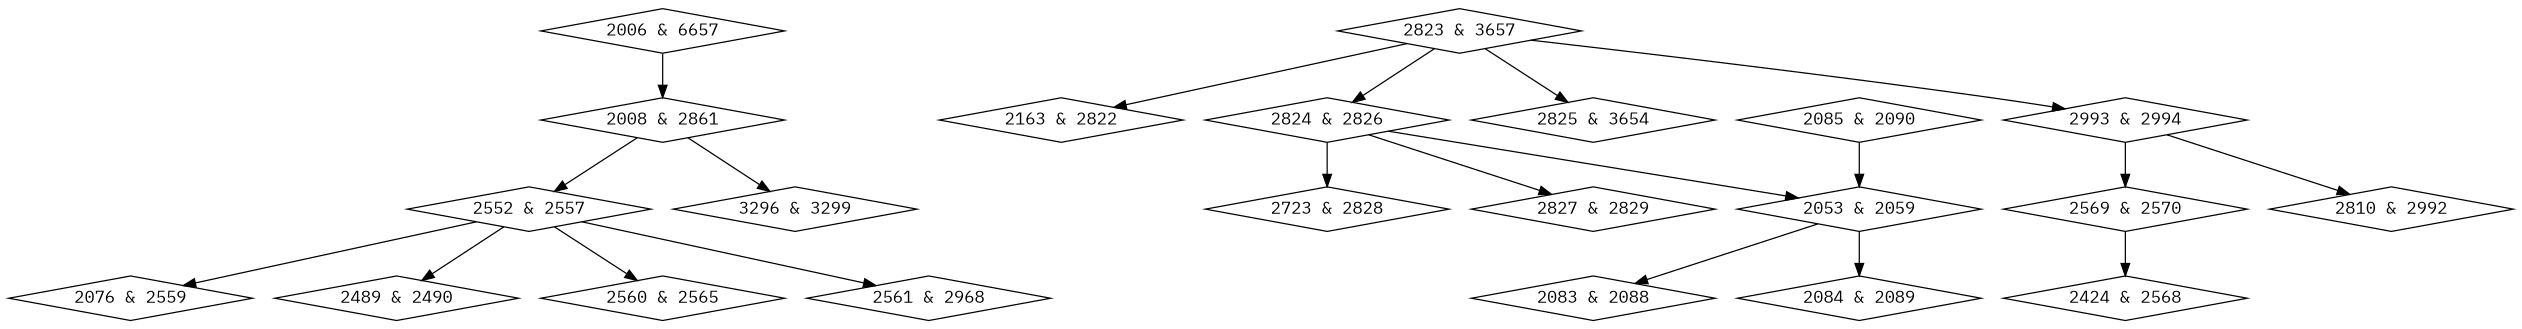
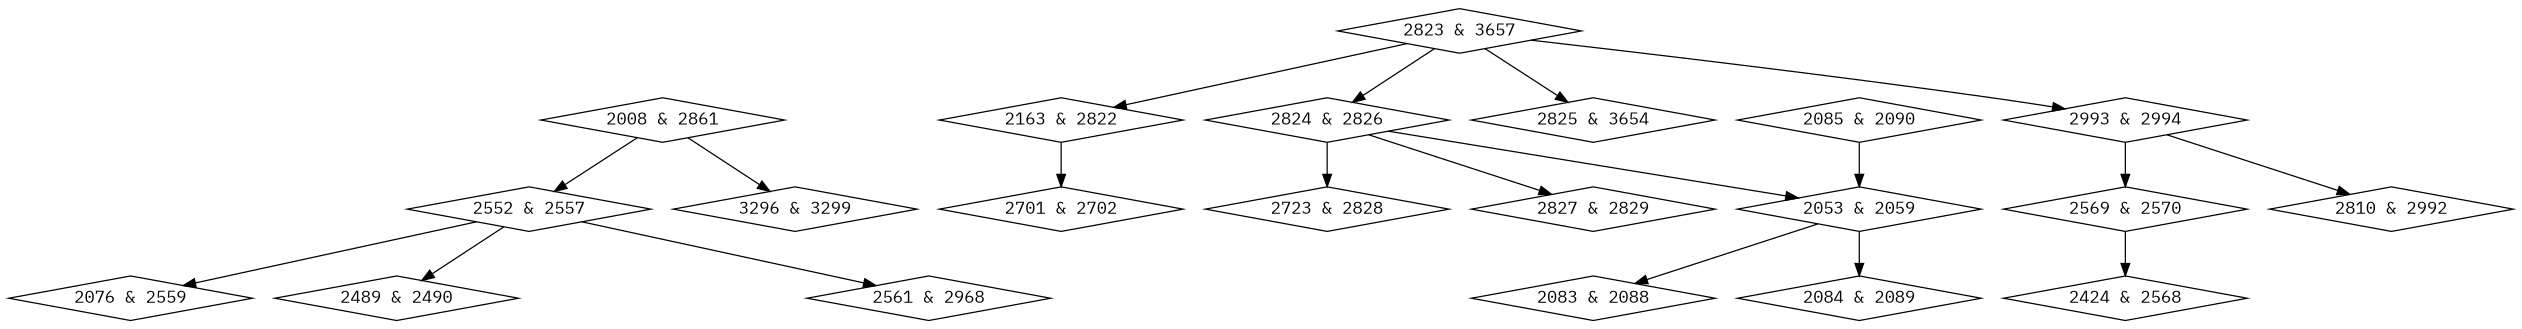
  digraph {
    fontname="IBM Plex Mono"
    node [fontname="IBM Plex Mono" shape=diamond]
    edge [fontname="IBM Plex Mono"]
-   n1 [label="2006 & 6657"]
    n2 [label="2008 & 2861"]
    n3 [label="2552 & 2557"]
    n4 [label="3296 & 3299"]
    n5 [label="2823 & 3657"]
    n6 [label="2163 & 2822"]
    n7 [label="2824 & 2826"]
    n8 [label="2825 & 3654"]
    n9 [label="2993 & 2994"]
    n10 [label="2076 & 2559"]
    n11 [label="2489 & 2490"]
-   n12 [label="2560 & 2565"]
    n13 [label="2561 & 2968"]
    n14 [label="2053 & 2059"]
    n15 [label="2083 & 2088"]
    n16 [label="2084 & 2089"]
    n17 [label="2085 & 2090"]
+   n18 [label="2701 & 2702"]
    n19 [label="2424 & 2568"]
    n20 [label="2569 & 2570"]
    n21 [label="2723 & 2828"]
    n22 [label="2810 & 2992"]
    n23 [label="2827 & 2829"]
-   n1 -> n2
    n2 -> n3
    n2 -> n4
    n3 -> n10
    n3 -> n11
-   n3 -> n12
    n3 -> n13
    n5 -> n6
    n5 -> n7
    n5 -> n8
    n5 -> n9
+   n6 -> n18
    n7 -> n14
    n7 -> n21
    n7 -> n23
    n9 -> n20
    n9 -> n22
    n14 -> n15
    n14 -> n16
    n17 -> n14
    n20 -> n19
  }
